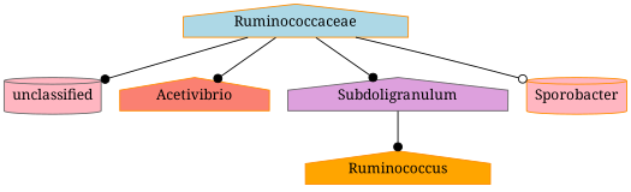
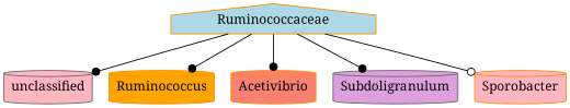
  digraph {
    fontname="Noto Serif"
    node [color=darkorange fillcolor=lightpink fontname="Noto Serif" shape=cylinder style=filled]
    edge [arrowhead=dot fontname="Noto Serif"]
    n1 [color=gray40 label=unclassified]
    n2 [fillcolor=lightblue label=Ruminococcaceae shape=house]
-   n3 [fillcolor=orange label=Ruminococcus shape=house]
-   n4 [fillcolor=salmon label=Acetivibrio shape=house]
-   n5 [color=gray40 fillcolor=plum label=Subdoligranulum shape=house]
+   n3 [fillcolor=orange label=Ruminococcus]
+   n4 [fillcolor=salmon label=Acetivibrio]
+   n5 [color=gray40 fillcolor=plum label=Subdoligranulum]
    n6 [label=Sporobacter]
    n2 -> n1
-   n5 -> n3
+   n2 -> n3
    n2 -> n4
    n2 -> n5
    n2 -> n6 [arrowhead=odot]
  }
